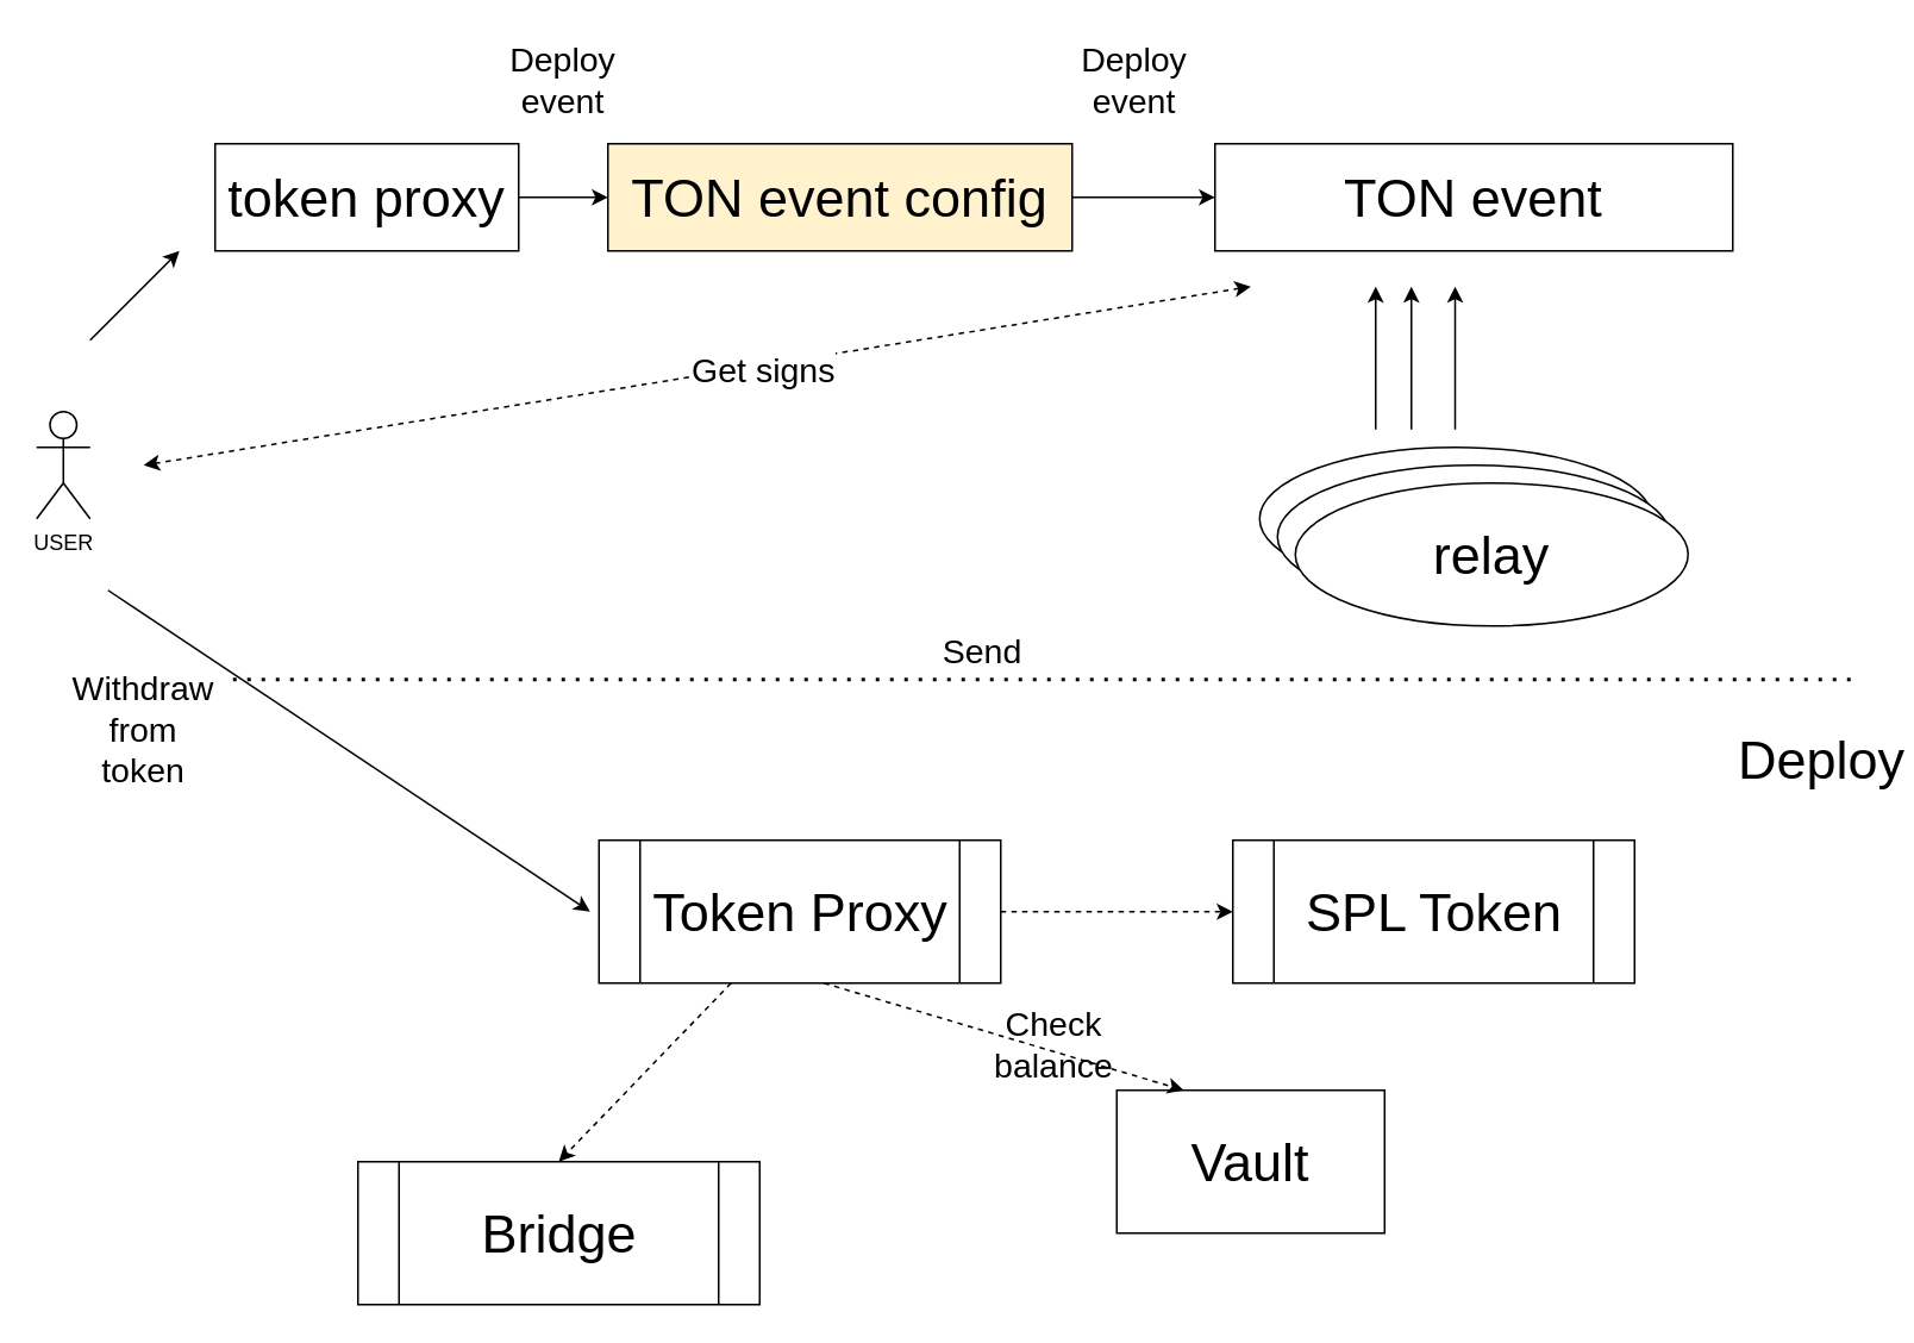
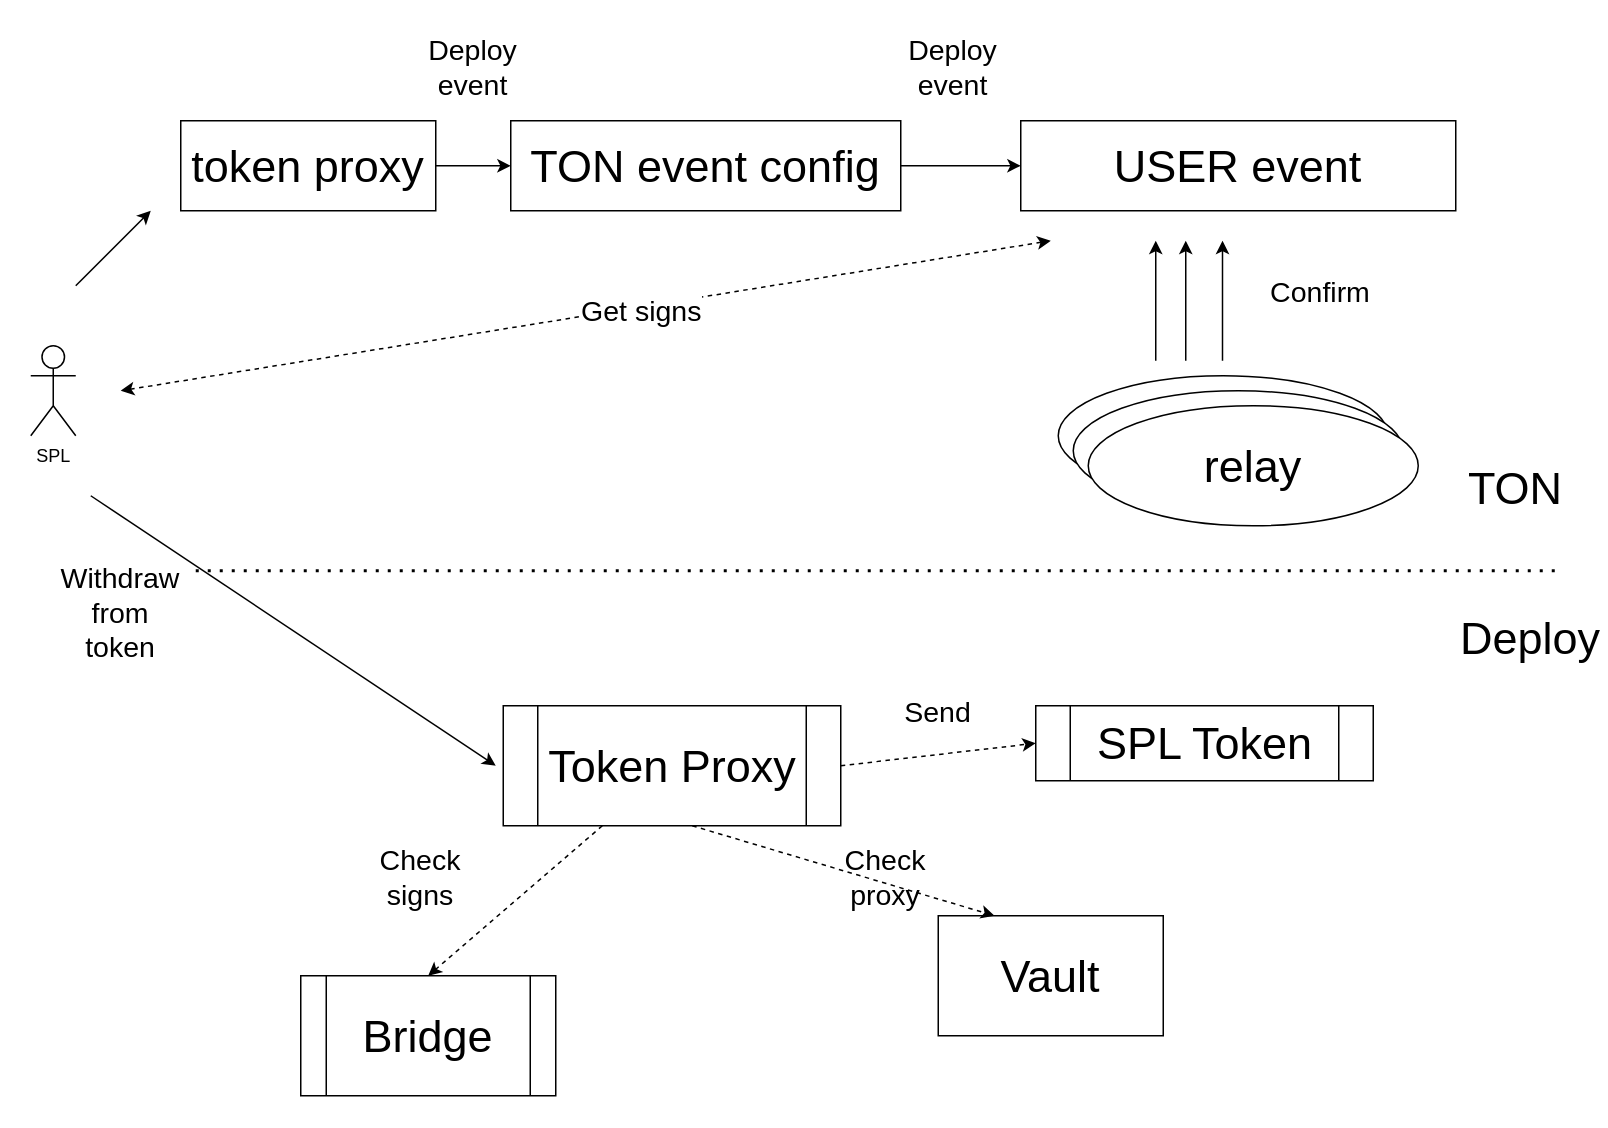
  <mxCell id="0" />
  <mxCell id="1" parent="0" />
- <mxCell id="2" value="&lt;font style=&quot;font-size: 30px&quot;&gt;Bridge&lt;/font&gt;" style="shape=process;whiteSpace=wrap;html=1;backgroundOutline=1;" parent="1" vertex="1"><mxGeometry x="200" y="650" width="225" height="80" as="geometry" /></mxCell>
+ <mxCell id="2" value="&lt;font style=&quot;font-size: 30px&quot;&gt;Bridge&lt;/font&gt;" style="shape=process;whiteSpace=wrap;html=1;backgroundOutline=1;" parent="1" vertex="1"><mxGeometry x="200" y="650" width="170" height="80" as="geometry" /></mxCell>
  <mxCell id="3" style="edgeStyle=orthogonalEdgeStyle;rounded=0;orthogonalLoop=1;jettySize=auto;html=1;entryX=0;entryY=0.5;entryDx=0;entryDy=0;fontSize=30;" parent="1" source="4" target="7" edge="1"><mxGeometry relative="1" as="geometry" /></mxCell>
  <mxCell id="4" value="token proxy" style="rounded=0;whiteSpace=wrap;html=1;fontSize=30;" parent="1" vertex="1"><mxGeometry x="120" y="80" width="170" height="60" as="geometry" /></mxCell>
- <mxCell id="5" value="TON event" style="rounded=0;whiteSpace=wrap;html=1;fontSize=30;" parent="1" vertex="1"><mxGeometry x="680" y="80" width="290" height="60" as="geometry" /></mxCell>
+ <mxCell id="5" value="USER event" style="rounded=0;whiteSpace=wrap;html=1;fontSize=30;" parent="1" vertex="1"><mxGeometry x="680" y="80" width="290" height="60" as="geometry" /></mxCell>
  <mxCell id="6" style="edgeStyle=orthogonalEdgeStyle;rounded=0;orthogonalLoop=1;jettySize=auto;html=1;entryX=0;entryY=0.5;entryDx=0;entryDy=0;fontSize=30;" parent="1" source="7" target="5" edge="1"><mxGeometry relative="1" as="geometry" /></mxCell>
- <mxCell id="7" value="TON event config" style="rounded=0;whiteSpace=wrap;html=1;fontSize=30;fillColor=#fff2cc;" parent="1" vertex="1"><mxGeometry x="340" y="80" width="260" height="60" as="geometry" /></mxCell>
+ <mxCell id="7" value="TON event config" style="rounded=0;whiteSpace=wrap;html=1;fontSize=30;" parent="1" vertex="1"><mxGeometry x="340" y="80" width="260" height="60" as="geometry" /></mxCell>
  <mxCell id="8" value="relay" style="ellipse;whiteSpace=wrap;html=1;fontSize=30;" parent="1" vertex="1"><mxGeometry x="705" y="250" width="220" height="80" as="geometry" /></mxCell>
  <mxCell id="9" value="relay" style="ellipse;whiteSpace=wrap;html=1;fontSize=30;" parent="1" vertex="1"><mxGeometry x="715" y="260" width="220" height="80" as="geometry" /></mxCell>
  <mxCell id="10" value="relay" style="ellipse;whiteSpace=wrap;html=1;fontSize=30;" parent="1" vertex="1"><mxGeometry x="725" y="270" width="220" height="80" as="geometry" /></mxCell>
  <mxCell id="11" value="" style="endArrow=none;dashed=1;html=1;dashPattern=1 3;strokeWidth=2;rounded=0;fontSize=30;" parent="1" edge="1"><mxGeometry width="50" height="50" relative="1" as="geometry"><mxPoint x="130" y="380" as="sourcePoint" /><mxPoint x="1040" y="380" as="targetPoint" /></mxGeometry></mxCell>
+ <mxCell id="12" value="TON" style="text;html=1;strokeColor=none;fillColor=none;align=center;verticalAlign=middle;whiteSpace=wrap;rounded=0;fontSize=30;" parent="1" vertex="1"><mxGeometry x="980" y="310" width="60" height="30" as="geometry" /></mxCell>
  <mxCell id="13" value="Deploy" style="text;html=1;strokeColor=none;fillColor=none;align=center;verticalAlign=middle;whiteSpace=wrap;rounded=0;fontSize=30;" parent="1" vertex="1"><mxGeometry x="990" y="410" width="60" height="30" as="geometry" /></mxCell>
- <mxCell id="14" value="USER" style="shape=umlActor;verticalLabelPosition=bottom;verticalAlign=top;html=1;outlineConnect=0;" vertex="1" parent="1"><mxGeometry x="20" y="230" width="30" height="60" as="geometry" /></mxCell>
+ <mxCell id="14" value="SPL" style="shape=umlActor;verticalLabelPosition=bottom;verticalAlign=top;html=1;outlineConnect=0;" vertex="1" parent="1"><mxGeometry x="20" y="230" width="30" height="60" as="geometry" /></mxCell>
  <mxCell id="15" value="" style="endArrow=classic;html=1;rounded=0;" edge="1" parent="1"><mxGeometry width="50" height="50" relative="1" as="geometry"><mxPoint x="50" y="190" as="sourcePoint" /><mxPoint x="100" y="140" as="targetPoint" /></mxGeometry></mxCell>
  <mxCell id="16" value="&lt;font style=&quot;font-size: 19px&quot;&gt;Deploy event&lt;/font&gt;" style="text;html=1;strokeColor=none;fillColor=none;align=center;verticalAlign=middle;whiteSpace=wrap;rounded=0;" vertex="1" parent="1"><mxGeometry x="270" y="20" width="90" height="50" as="geometry" /></mxCell>
  <mxCell id="17" value="&lt;font style=&quot;font-size: 19px&quot;&gt;Deploy event&lt;/font&gt;" style="text;html=1;strokeColor=none;fillColor=none;align=center;verticalAlign=middle;whiteSpace=wrap;rounded=0;" vertex="1" parent="1"><mxGeometry x="590" y="20" width="90" height="50" as="geometry" /></mxCell>
  <mxCell id="18" value="" style="endArrow=classic;html=1;rounded=0;fontSize=19;" edge="1" parent="1"><mxGeometry width="50" height="50" relative="1" as="geometry"><mxPoint x="814.5" y="240" as="sourcePoint" /><mxPoint x="814.5" y="160" as="targetPoint" /></mxGeometry></mxCell>
+ <mxCell id="19" value="&lt;font style=&quot;font-size: 19px&quot;&gt;Confirm&lt;/font&gt;" style="text;html=1;strokeColor=none;fillColor=none;align=center;verticalAlign=middle;whiteSpace=wrap;rounded=0;" vertex="1" parent="1"><mxGeometry x="835" y="170" width="90" height="50" as="geometry" /></mxCell>
  <mxCell id="20" value="" style="endArrow=classic;html=1;rounded=0;fontSize=19;" edge="1" parent="1"><mxGeometry width="50" height="50" relative="1" as="geometry"><mxPoint x="790" y="240" as="sourcePoint" /><mxPoint x="790" y="160" as="targetPoint" /></mxGeometry></mxCell>
  <mxCell id="21" value="" style="endArrow=classic;html=1;rounded=0;fontSize=19;" edge="1" parent="1"><mxGeometry width="50" height="50" relative="1" as="geometry"><mxPoint x="770" y="240" as="sourcePoint" /><mxPoint x="770" y="160" as="targetPoint" /></mxGeometry></mxCell>
  <mxCell id="22" value="" style="endArrow=classic;startArrow=classic;html=1;rounded=0;fontSize=19;dashed=1;" edge="1" parent="1"><mxGeometry width="50" height="50" relative="1" as="geometry"><mxPoint x="80" y="260" as="sourcePoint" /><mxPoint x="700" y="160" as="targetPoint" /></mxGeometry></mxCell>
  <mxCell id="23" value="Get signs" style="edgeLabel;html=1;align=center;verticalAlign=middle;resizable=0;points=[];fontSize=19;" vertex="1" connectable="0" parent="22"><mxGeometry x="0.118" y="-3" relative="1" as="geometry"><mxPoint as="offset" /></mxGeometry></mxCell>
  <mxCell id="24" value="&lt;font style=&quot;font-size: 30px&quot;&gt;Token Proxy&lt;/font&gt;" style="shape=process;whiteSpace=wrap;html=1;backgroundOutline=1;" vertex="1" parent="1"><mxGeometry x="335" y="470" width="225" height="80" as="geometry" /></mxCell>
  <mxCell id="25" value="" style="endArrow=classic;html=1;rounded=0;" edge="1" parent="1"><mxGeometry width="50" height="50" relative="1" as="geometry"><mxPoint x="60" y="330" as="sourcePoint" /><mxPoint x="330" y="510" as="targetPoint" /></mxGeometry></mxCell>
  <mxCell id="26" value="&lt;span style=&quot;font-size: 19px&quot;&gt;Withdraw from token&lt;/span&gt;" style="text;html=1;strokeColor=none;fillColor=none;align=center;verticalAlign=middle;whiteSpace=wrap;rounded=0;" vertex="1" parent="1"><mxGeometry x="50" y="394" width="60" height="30" as="geometry" /></mxCell>
  <mxCell id="27" value="&lt;font style=&quot;font-size: 30px&quot;&gt;Vault&lt;/font&gt;" style="rounded=0;whiteSpace=wrap;html=1;fontSize=19;" vertex="1" parent="1"><mxGeometry x="625" y="610" width="150" height="80" as="geometry" /></mxCell>
  <mxCell id="28" value="" style="endArrow=classic;html=1;rounded=0;fontSize=30;entryX=0.5;entryY=0;entryDx=0;entryDy=0;dashed=1;" edge="1" parent="1" source="24" target="2"><mxGeometry width="50" height="50" relative="1" as="geometry"><mxPoint x="390" y="620" as="sourcePoint" /><mxPoint x="440" y="570" as="targetPoint" /></mxGeometry></mxCell>
+ <mxCell id="29" value="&lt;span style=&quot;font-size: 19px&quot;&gt;Check signs&lt;/span&gt;" style="text;html=1;strokeColor=none;fillColor=none;align=center;verticalAlign=middle;whiteSpace=wrap;rounded=0;" vertex="1" parent="1"><mxGeometry x="250" y="570" width="60" height="30" as="geometry" /></mxCell>
  <mxCell id="30" value="" style="endArrow=classic;html=1;rounded=0;fontSize=30;exitX=0.56;exitY=1;exitDx=0;exitDy=0;entryX=0.25;entryY=0;entryDx=0;entryDy=0;dashed=1;exitPerimeter=0;" edge="1" parent="1" source="24" target="27"><mxGeometry width="50" height="50" relative="1" as="geometry"><mxPoint x="590" y="540" as="sourcePoint" /><mxPoint x="640" y="490" as="targetPoint" /></mxGeometry></mxCell>
- <mxCell id="31" value="&lt;span style=&quot;font-size: 19px&quot;&gt;Check balance&lt;/span&gt;" style="text;html=1;strokeColor=none;fillColor=none;align=center;verticalAlign=middle;whiteSpace=wrap;rounded=0;" vertex="1" parent="1"><mxGeometry x="560" y="570" width="60" height="30" as="geometry" /></mxCell>
- <mxCell id="32" value="&lt;font style=&quot;font-size: 30px&quot;&gt;SPL Token&lt;/font&gt;" style="shape=process;whiteSpace=wrap;html=1;backgroundOutline=1;" vertex="1" parent="1"><mxGeometry x="690" y="470" width="225" height="80" as="geometry" /></mxCell>
+ <mxCell id="31" value="&lt;span style=&quot;font-size: 19px&quot;&gt;Check proxy&lt;/span&gt;" style="text;html=1;strokeColor=none;fillColor=none;align=center;verticalAlign=middle;whiteSpace=wrap;rounded=0;" vertex="1" parent="1"><mxGeometry x="560" y="570" width="60" height="30" as="geometry" /></mxCell>
+ <mxCell id="32" value="&lt;font style=&quot;font-size: 30px&quot;&gt;SPL Token&lt;/font&gt;" style="shape=process;whiteSpace=wrap;html=1;backgroundOutline=1;" vertex="1" parent="1"><mxGeometry x="690" y="470" width="225" height="50" as="geometry" /></mxCell>
  <mxCell id="33" value="" style="endArrow=classic;html=1;rounded=0;dashed=1;fontSize=30;exitX=1;exitY=0.5;exitDx=0;exitDy=0;entryX=0;entryY=0.5;entryDx=0;entryDy=0;" edge="1" parent="1" source="24" target="32"><mxGeometry width="50" height="50" relative="1" as="geometry"><mxPoint x="520" y="440" as="sourcePoint" /><mxPoint x="570" y="390" as="targetPoint" /></mxGeometry></mxCell>
- <mxCell id="34" value="&lt;span style=&quot;font-size: 19px&quot;&gt;Send&lt;/span&gt;" style="text;html=1;strokeColor=none;fillColor=none;align=center;verticalAlign=middle;whiteSpace=wrap;rounded=0;" vertex="1" parent="1"><mxGeometry x="520" y="350" width="60" height="30" as="geometry" /></mxCell>
+ <mxCell id="34" value="&lt;span style=&quot;font-size: 19px&quot;&gt;Send&lt;/span&gt;" style="text;html=1;strokeColor=none;fillColor=none;align=center;verticalAlign=middle;whiteSpace=wrap;rounded=0;" vertex="1" parent="1"><mxGeometry x="595" y="460" width="60" height="30" as="geometry" /></mxCell>
